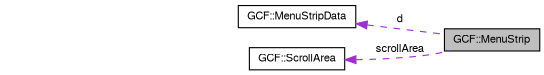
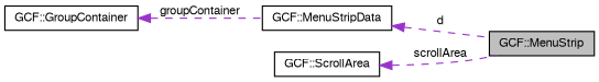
  digraph {
    rankdir=LR
    node [color=black fontname=FreeSans fontsize=10 shape=record]
    edge [color=darkorchid3 dir=back fontname=FreeSans fontsize=10 labelfontname=FreeSans labelfontsize=10 style=dashed]
    n1 [fillcolor=grey75 fontcolor=black height=0.2 label="GCF::MenuStrip" style=filled width=0.4]
    n2 [height=0.2 label="GCF::MenuStripData" width=0.4]
+   n3 [height=0.2 label="GCF::GroupContainer" width=0.4]
    n4 [height=0.2 label="GCF::ScrollArea" width=0.4]
    n2 -> n1 [label=d]
+   n3 -> n2 [label=groupContainer]
    n4 -> n1 [label=scrollArea]
  }
